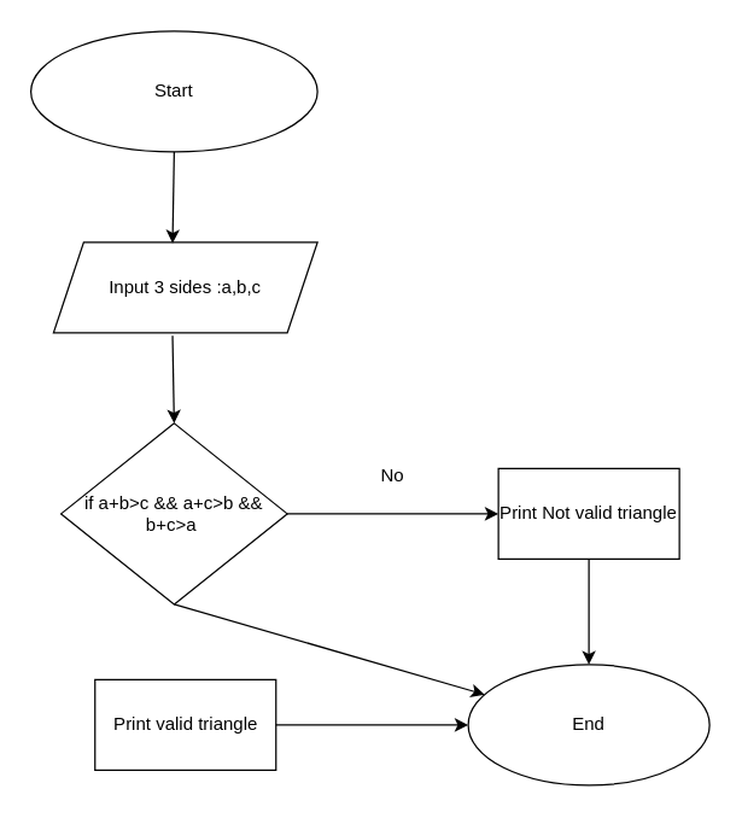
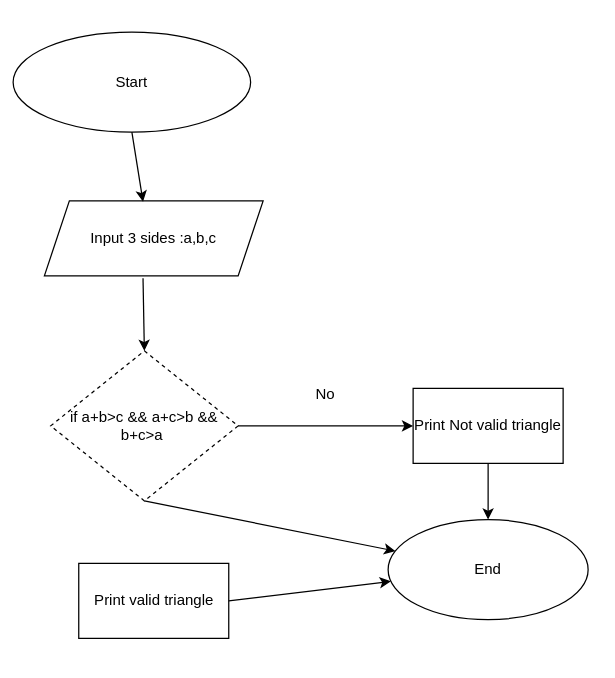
  <mxCell id="0" />
  <mxCell id="1" parent="0" />
- <mxCell id="2" value="Start" style="ellipse;whiteSpace=wrap;html=1;" vertex="1" parent="1"><mxGeometry x="20" y="20" width="190" height="80" as="geometry" /></mxCell>
+ <mxCell id="2" value="Start" style="ellipse;whiteSpace=wrap;html=1;" vertex="1" parent="1"><mxGeometry x="10" y="25" width="190" height="80" as="geometry" /></mxCell>
  <mxCell id="3" value="Input 3 sides :a,b,c" style="shape=parallelogram;perimeter=parallelogramPerimeter;whiteSpace=wrap;html=1;fixedSize=1;" vertex="1" parent="1"><mxGeometry x="35" y="160" width="175" height="60" as="geometry" /></mxCell>
- <mxCell id="4" value="if a+b&amp;gt;c &amp;amp;&amp;amp; a+c&amp;gt;b &amp;amp;&amp;amp; b+c&amp;gt;a&amp;nbsp;" style="rhombus;whiteSpace=wrap;html=1;" vertex="1" parent="1"><mxGeometry x="40" y="280" width="150" height="120" as="geometry" /></mxCell>
+ <mxCell id="4" value="if a+b&amp;gt;c &amp;amp;&amp;amp; a+c&amp;gt;b &amp;amp;&amp;amp; b+c&amp;gt;a&amp;nbsp;" style="rhombus;whiteSpace=wrap;html=1;dashed=1;" vertex="1" parent="1"><mxGeometry x="40" y="280" width="150" height="120" as="geometry" /></mxCell>
  <mxCell id="5" value="Print valid triangle" style="rounded=0;whiteSpace=wrap;html=1;" vertex="1" parent="1"><mxGeometry x="62.5" y="450" width="120" height="60" as="geometry" /></mxCell>
  <mxCell id="6" value="Print Not valid triangle" style="rounded=0;whiteSpace=wrap;html=1;" vertex="1" parent="1"><mxGeometry x="330" y="310" width="120" height="60" as="geometry" /></mxCell>
- <mxCell id="7" value="End" style="ellipse;whiteSpace=wrap;html=1;" vertex="1" parent="1"><mxGeometry x="310" y="440" width="160" height="80" as="geometry" /></mxCell>
+ <mxCell id="7" value="End" style="ellipse;whiteSpace=wrap;html=1;" vertex="1" parent="1"><mxGeometry x="310" y="415" width="160" height="80" as="geometry" /></mxCell>
  <mxCell id="8" value="" style="endArrow=classic;html=1;rounded=0;exitX=0.5;exitY=1;exitDx=0;exitDy=0;entryX=0.451;entryY=0.011;entryDx=0;entryDy=0;entryPerimeter=0;" edge="1" parent="1" source="2" target="3"><mxGeometry width="50" height="50" relative="1" as="geometry"><mxPoint x="80" y="330" as="sourcePoint" /><mxPoint x="130" y="280" as="targetPoint" /></mxGeometry></mxCell>
  <mxCell id="9" value="" style="endArrow=classic;html=1;rounded=0;exitX=0.451;exitY=1.033;exitDx=0;exitDy=0;entryX=0.5;entryY=0;entryDx=0;entryDy=0;exitPerimeter=0;" edge="1" parent="1" source="3" target="4"><mxGeometry width="50" height="50" relative="1" as="geometry"><mxPoint x="80" y="330" as="sourcePoint" /><mxPoint x="130" y="280" as="targetPoint" /></mxGeometry></mxCell>
  <mxCell id="10" value="" style="endArrow=classic;html=1;rounded=0;exitX=0.5;exitY=1;exitDx=0;exitDy=0;" edge="1" parent="1" source="4" target="7"><mxGeometry width="50" height="50" relative="1" as="geometry"><mxPoint x="80" y="330" as="sourcePoint" /><mxPoint x="130" y="280" as="targetPoint" /></mxGeometry></mxCell>
  <mxCell id="11" value="" style="endArrow=classic;html=1;rounded=0;exitX=1;exitY=0.5;exitDx=0;exitDy=0;entryX=0;entryY=0.5;entryDx=0;entryDy=0;entryPerimeter=0;" edge="1" parent="1" source="4" target="6"><mxGeometry width="50" height="50" relative="1" as="geometry"><mxPoint x="80" y="430" as="sourcePoint" /><mxPoint x="130" y="380" as="targetPoint" /></mxGeometry></mxCell>
  <mxCell id="12" value="" style="endArrow=classic;html=1;rounded=0;exitX=0.5;exitY=1;exitDx=0;exitDy=0;entryX=0.5;entryY=0;entryDx=0;entryDy=0;" edge="1" parent="1" source="6" target="7"><mxGeometry width="50" height="50" relative="1" as="geometry"><mxPoint x="80" y="430" as="sourcePoint" /><mxPoint x="130" y="380" as="targetPoint" /></mxGeometry></mxCell>
  <mxCell id="13" value="" style="endArrow=classic;html=1;rounded=0;exitX=1;exitY=0.5;exitDx=0;exitDy=0;" edge="1" parent="1" source="5" target="7"><mxGeometry width="50" height="50" relative="1" as="geometry"><mxPoint x="80" y="430" as="sourcePoint" /><mxPoint x="130" y="380" as="targetPoint" /></mxGeometry></mxCell>
  <mxCell id="14" value="No" style="text;html=1;strokeColor=none;fillColor=none;align=center;verticalAlign=middle;whiteSpace=wrap;rounded=0;" vertex="1" parent="1"><mxGeometry x="230" y="300" width="60" height="30" as="geometry" /></mxCell>
